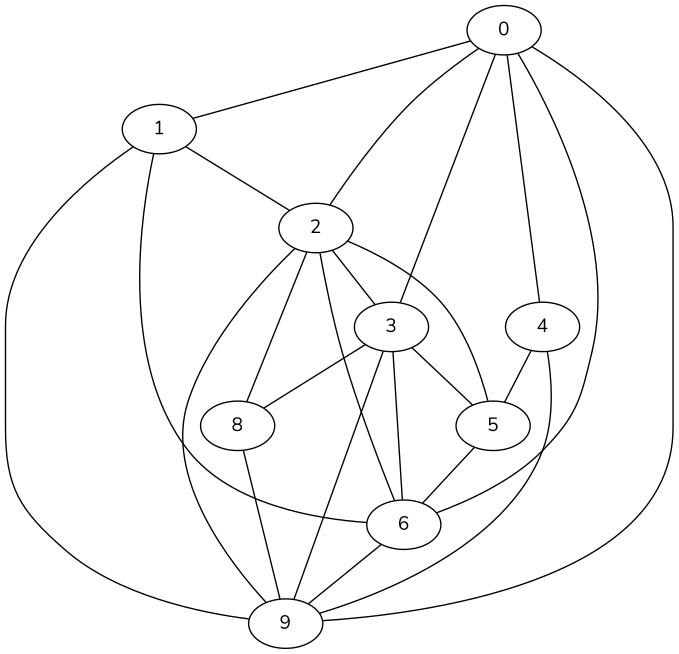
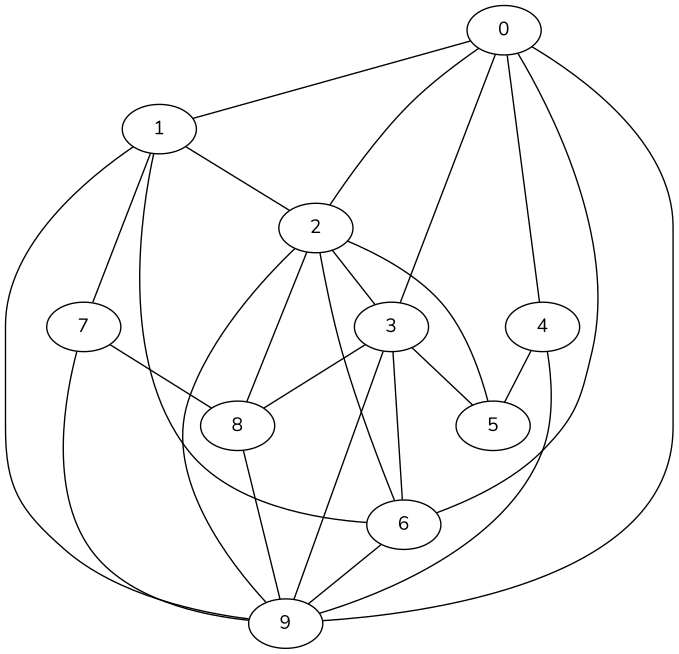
  graph {
    fontname=Nunito
    node [fontname=Nunito]
    edge [fontname=Nunito]
    0
    1
    2
    4
    6
    9
+   7
    3
    5
    8
    0 -- 1
    0 -- 2
    0 -- 4
    0 -- 6
    0 -- 9
    1 -- 2
    1 -- 6
    1 -- 9
+   1 -- 7
    2 -- 6
    2 -- 9
    2 -- 3
    2 -- 5
    2 -- 8
    4 -- 9
    4 -- 5
    6 -- 9
+   7 -- 9
+   7 -- 8
    3 -- 0
    3 -- 6
    3 -- 9
    3 -- 5
    3 -- 8
-   5 -- 6
    8 -- 9
  }
